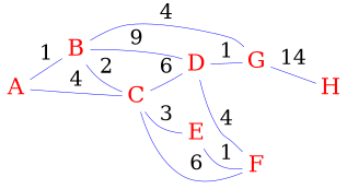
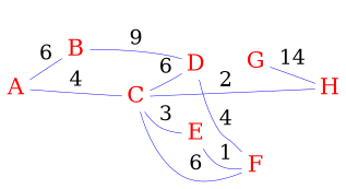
  graph {
    rankdir=LR
    node [fontcolor=red fontsize="45pt" shape=none]
    edge [color=blue fontsize="40pt"]
    A
    B
    C
    D
    G
    E
    F
    H
-   A -- B [label=1]
+   A -- B [label=6]
    A -- C [label=4]
-   B -- C [label=2]
+   H -- C [label=2]
    B -- D [label=9]
-   B -- G [label=4]
    C -- D [label=6]
    C -- E [label=3]
-   D -- G [label=1]
    D -- F [label=4]
    G -- H [label=14]
    E -- F [label=1]
    F -- C [label=6]
  }
